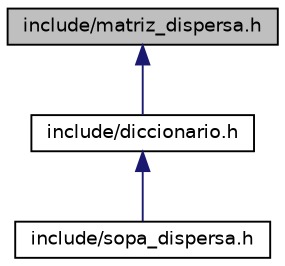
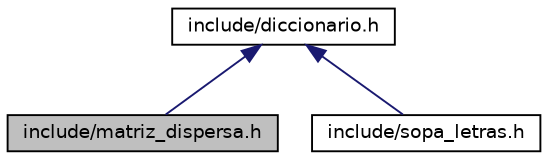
  digraph {
    node [color=black fillcolor=white fontname=Helvetica fontsize=10 shape=record style=filled]
    edge [color=midnightblue dir=back fontname=Helvetica fontsize=10 labelfontname=Helvetica labelfontsize=10 style=solid]
    n1 [fillcolor=grey75 fontcolor=black height=0.2 label="include/matriz_dispersa.h" width=0.4]
    n2 [height=0.2 label="include/diccionario.h" width=0.4]
-   n3 [height=0.2 label="include/sopa_dispersa.h" width=0.4]
-   n1 -> n2
+   n3 [height=0.2 label="include/sopa_letras.h" width=0.4]
+   n2 -> n1
    n2 -> n3
  }
